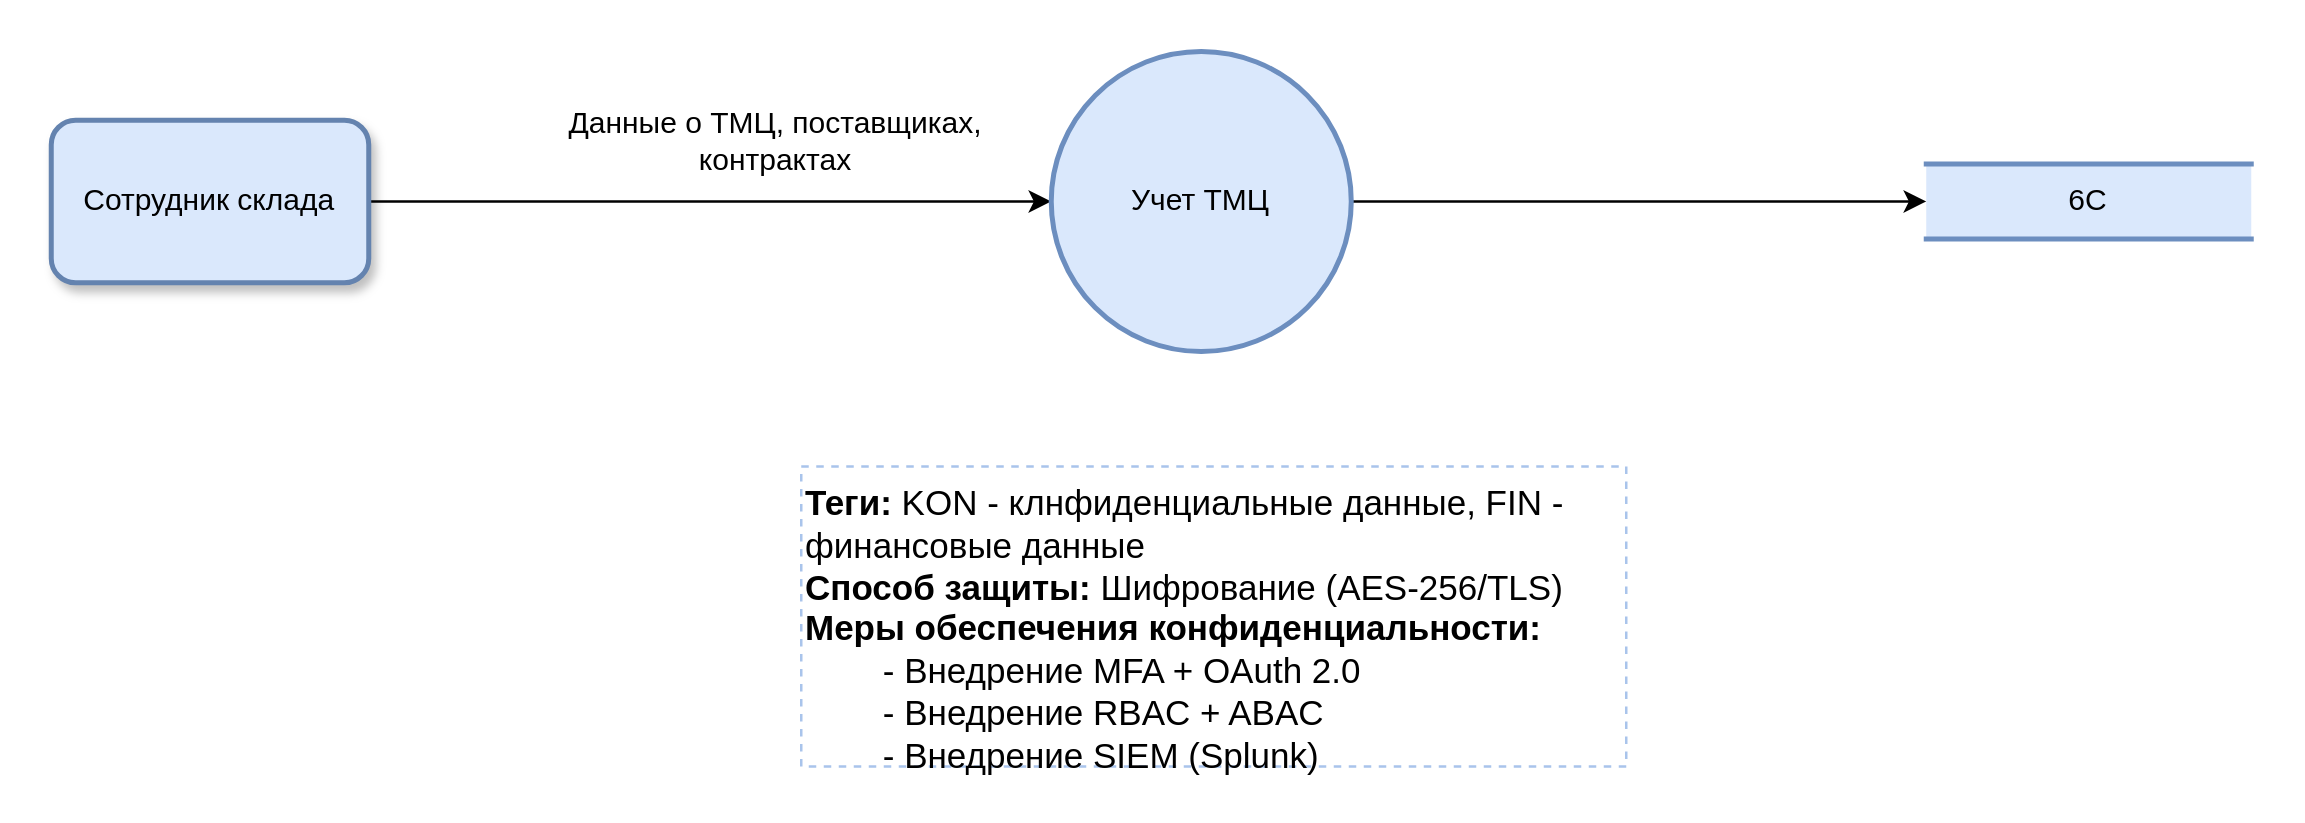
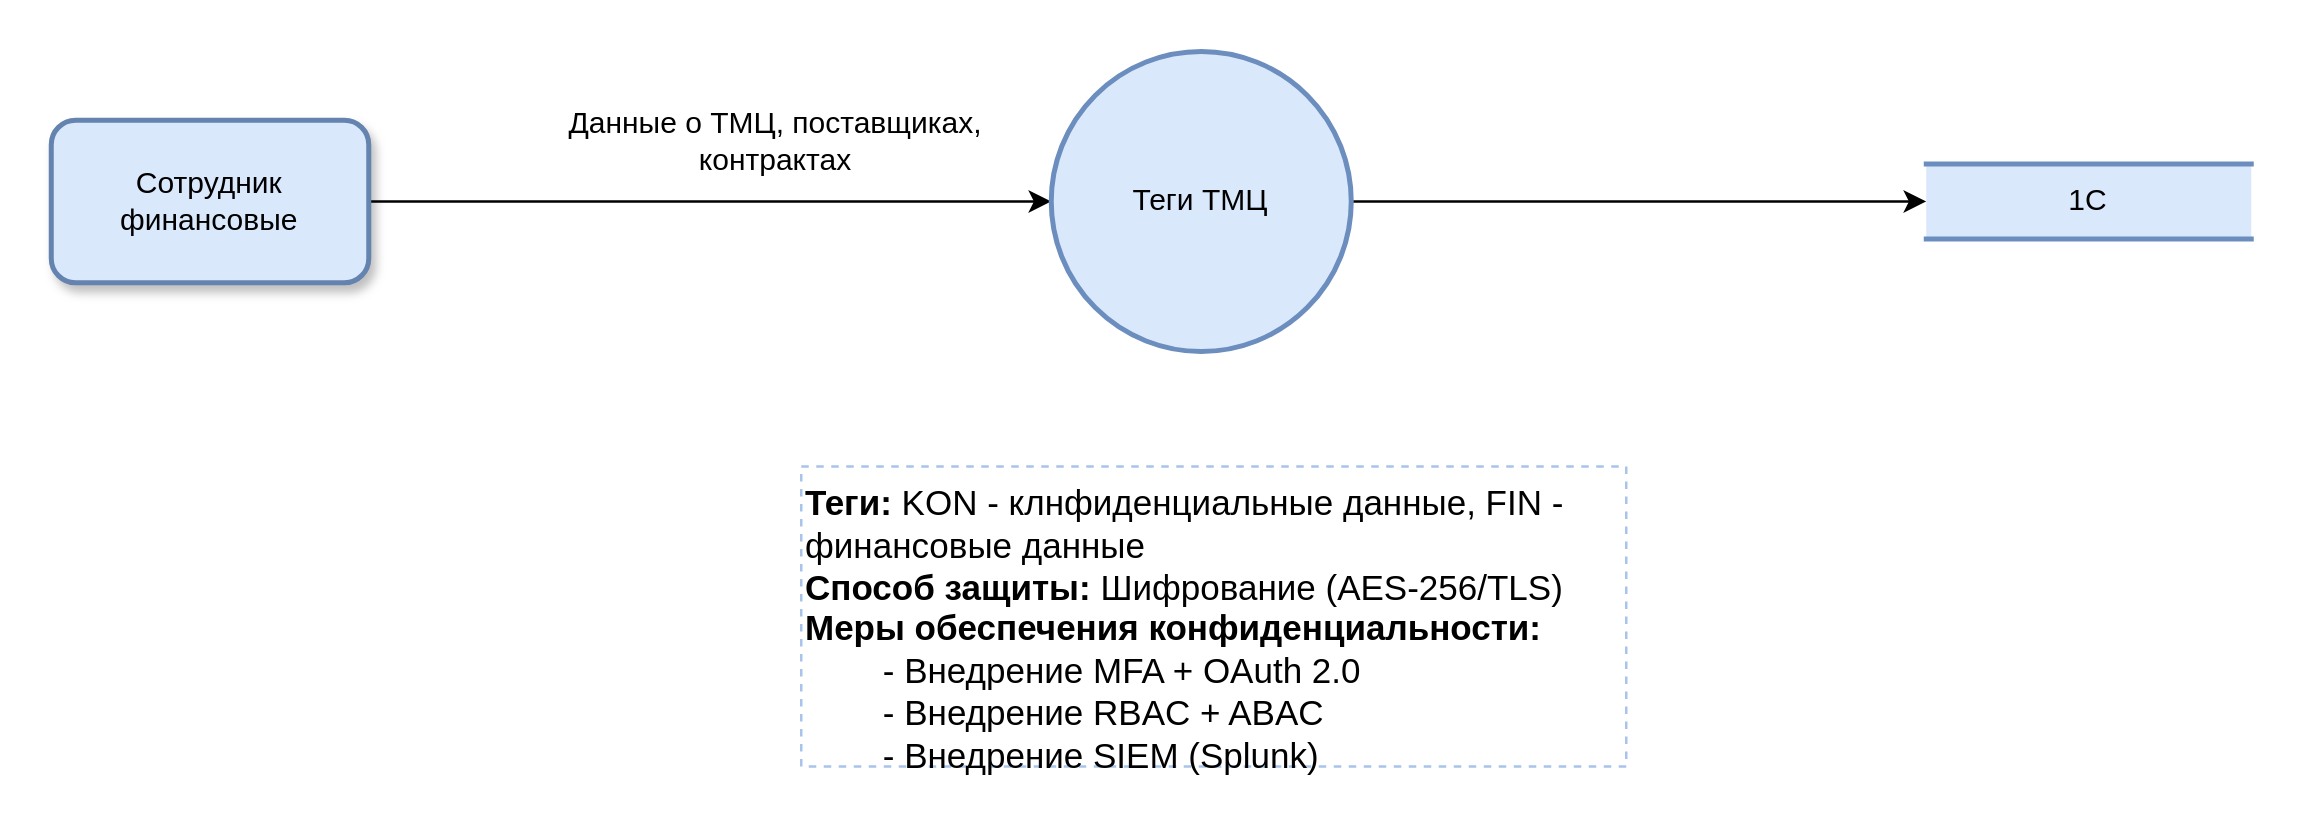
  <mxCell id="0" />
  <mxCell id="1" parent="0" />
  <mxCell id="2" style="edgeStyle=orthogonalEdgeStyle;rounded=0;orthogonalLoop=1;jettySize=auto;html=1;exitX=1;exitY=0.5;exitDx=0;exitDy=0;entryX=0;entryY=0.5;entryDx=0;entryDy=0;" parent="1" source="3" target="6" edge="1"><mxGeometry relative="1" as="geometry"><Array as="points"><mxPoint x="90" y="80" /><mxPoint x="90" y="80" /></Array></mxGeometry></mxCell>
- <mxCell id="3" value="Сотрудник склада" style="html=1;dashed=0;whiteSpace=wrap;rounded=1;fillColor=#dae8fc;strokeColor=light-dark(#6483af, #334a6c);strokeWidth=2;shadow=1;" parent="1" vertex="1"><mxGeometry x="20" y="47.5" width="127" height="65" as="geometry" /></mxCell>
- <mxCell id="4" value="6С" style="html=1;dashed=0;whiteSpace=wrap;shape=partialRectangle;right=0;left=0;fillColor=#dae8fc;strokeColor=#6c8ebf;strokeWidth=2;" parent="1" vertex="1"><mxGeometry x="770" y="65" width="130" height="30" as="geometry" /></mxCell>
+ <mxCell id="3" value="Сотрудник финансовые" style="html=1;dashed=0;whiteSpace=wrap;rounded=1;fillColor=#dae8fc;strokeColor=light-dark(#6483af, #334a6c);strokeWidth=2;shadow=1;" parent="1" vertex="1"><mxGeometry x="20" y="47.5" width="127" height="65" as="geometry" /></mxCell>
+ <mxCell id="4" value="1С" style="html=1;dashed=0;whiteSpace=wrap;shape=partialRectangle;right=0;left=0;fillColor=#dae8fc;strokeColor=#6c8ebf;strokeWidth=2;" parent="1" vertex="1"><mxGeometry x="770" y="65" width="130" height="30" as="geometry" /></mxCell>
  <mxCell id="5" style="edgeStyle=orthogonalEdgeStyle;rounded=0;orthogonalLoop=1;jettySize=auto;html=1;exitX=1;exitY=0.5;exitDx=0;exitDy=0;" parent="1" source="6" target="4" edge="1"><mxGeometry relative="1" as="geometry" /></mxCell>
- <mxCell id="6" value="Учет ТМЦ" style="shape=ellipse;html=1;dashed=0;whiteSpace=wrap;aspect=fixed;perimeter=ellipsePerimeter;fillColor=#dae8fc;strokeColor=#6c8ebf;strokeWidth=2;" parent="1" vertex="1"><mxGeometry x="420" y="20" width="120" height="120" as="geometry" /></mxCell>
+ <mxCell id="6" value="Теги ТМЦ" style="shape=ellipse;html=1;dashed=0;whiteSpace=wrap;aspect=fixed;perimeter=ellipsePerimeter;fillColor=#dae8fc;strokeColor=#6c8ebf;strokeWidth=2;" parent="1" vertex="1"><mxGeometry x="420" y="20" width="120" height="120" as="geometry" /></mxCell>
  <mxCell id="7" value="&lt;div&gt;&lt;div&gt;Данные о ТМЦ, поставщиках, контрактах&lt;/div&gt;&lt;/div&gt;" style="text;html=1;align=center;verticalAlign=middle;whiteSpace=wrap;rounded=0;" parent="1" vertex="1"><mxGeometry x="215" y="36" width="190" height="40" as="geometry" /></mxCell>
  <mxCell id="8" value="&lt;div&gt;&lt;b&gt;Теги:&lt;/b&gt;&amp;nbsp;KON - клнфиденциальные данные, FIN - финансовые данные&lt;/div&gt;&lt;div&gt;&lt;b&gt;Способ защиты:&lt;/b&gt; Шифрование (AES-256/TLS)&lt;/div&gt;&lt;div&gt;&lt;b&gt;Меры обеспечения конфиденциальности:&lt;/b&gt;&lt;/div&gt;&lt;div&gt;&lt;span style=&quot;font-weight: bold; white-space: pre;&quot;&gt;&#09;&lt;/span&gt;- Внедрение MFA + OAuth 2.0&lt;br&gt;&lt;/div&gt;&lt;div&gt;&lt;span style=&quot;white-space: pre;&quot;&gt;&#09;&lt;/span&gt;-&amp;nbsp;&lt;span style=&quot;background-color: transparent; color: light-dark(rgb(0, 0, 0), rgb(255, 255, 255));&quot;&gt;Внедрение&lt;/span&gt;&lt;span style=&quot;background-color: transparent; color: light-dark(rgb(0, 0, 0), rgb(255, 255, 255));&quot;&gt;&amp;nbsp;&lt;/span&gt;&lt;span style=&quot;background-color: transparent; color: light-dark(rgb(0, 0, 0), rgb(255, 255, 255));&quot;&gt;RBAC + ABAC&lt;/span&gt;&lt;/div&gt;&lt;div&gt;&lt;span style=&quot;white-space: pre;&quot;&gt;&#09;&lt;/span&gt;- Внедрение SIEM (Splunk)&lt;br&gt;&lt;/div&gt;&lt;div&gt;&lt;br&gt;&lt;/div&gt;" style="text;html=1;align=left;verticalAlign=top;whiteSpace=wrap;rounded=0;textShadow=0;labelBorderColor=none;labelBackgroundColor=none;fontSize=14;dashed=1;strokeColor=#A9C4EB;" vertex="1" parent="1"><mxGeometry x="320" y="186" width="330" height="120" as="geometry" /></mxCell>
